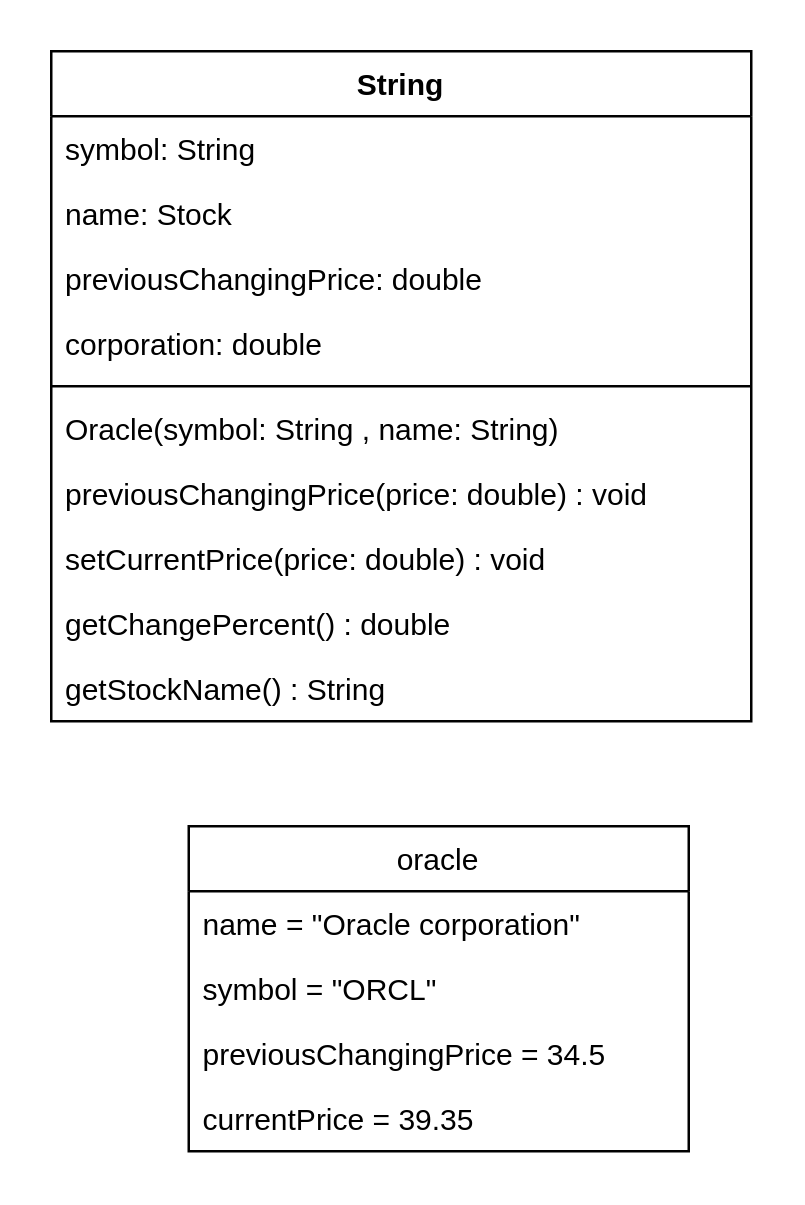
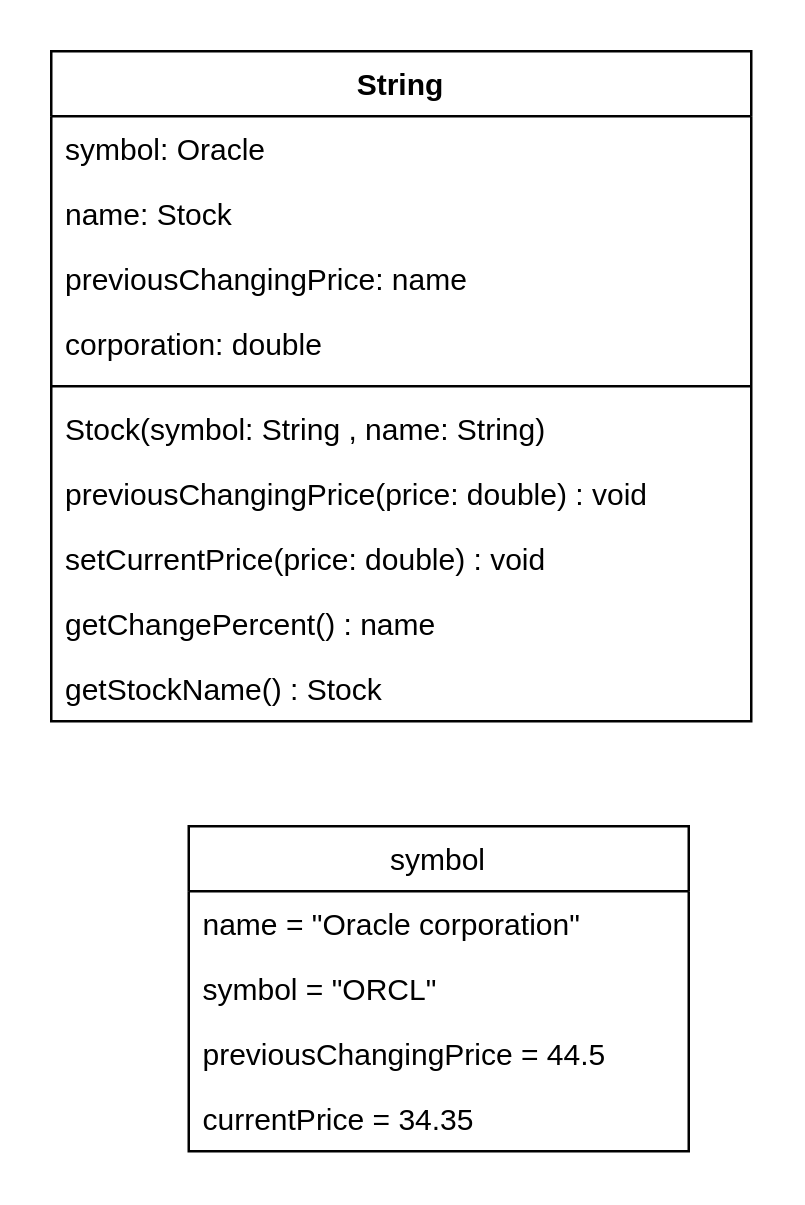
  <mxCell id="0" />
  <mxCell id="1" parent="0" />
  <mxCell id="2" value="String" style="swimlane;fontStyle=1;align=center;verticalAlign=top;childLayout=stackLayout;horizontal=1;startSize=26;horizontalStack=0;resizeParent=1;resizeParentMax=0;resizeLast=0;collapsible=1;marginBottom=0;" parent="1" vertex="1"><mxGeometry x="20" y="20" width="280" height="268" as="geometry" /></mxCell>
- <mxCell id="3" value="symbol: String&#10;" style="text;strokeColor=none;fillColor=none;align=left;verticalAlign=top;spacingLeft=4;spacingRight=4;overflow=hidden;rotatable=0;points=[[0,0.5],[1,0.5]];portConstraint=eastwest;" parent="2" vertex="1"><mxGeometry y="26" width="280" height="26" as="geometry" /></mxCell>
+ <mxCell id="3" value="symbol: Oracle&#10;" style="text;strokeColor=none;fillColor=none;align=left;verticalAlign=top;spacingLeft=4;spacingRight=4;overflow=hidden;rotatable=0;points=[[0,0.5],[1,0.5]];portConstraint=eastwest;" parent="2" vertex="1"><mxGeometry y="26" width="280" height="26" as="geometry" /></mxCell>
  <mxCell id="4" value="name: Stock" style="text;strokeColor=none;fillColor=none;align=left;verticalAlign=top;spacingLeft=4;spacingRight=4;overflow=hidden;rotatable=0;points=[[0,0.5],[1,0.5]];portConstraint=eastwest;" parent="2" vertex="1"><mxGeometry y="52" width="280" height="26" as="geometry" /></mxCell>
- <mxCell id="5" value="previousChangingPrice: double" style="text;strokeColor=none;fillColor=none;align=left;verticalAlign=top;spacingLeft=4;spacingRight=4;overflow=hidden;rotatable=0;points=[[0,0.5],[1,0.5]];portConstraint=eastwest;" parent="2" vertex="1"><mxGeometry y="78" width="280" height="26" as="geometry" /></mxCell>
+ <mxCell id="5" value="previousChangingPrice: name" style="text;strokeColor=none;fillColor=none;align=left;verticalAlign=top;spacingLeft=4;spacingRight=4;overflow=hidden;rotatable=0;points=[[0,0.5],[1,0.5]];portConstraint=eastwest;" parent="2" vertex="1"><mxGeometry y="78" width="280" height="26" as="geometry" /></mxCell>
  <mxCell id="6" value="corporation: double" style="text;strokeColor=none;fillColor=none;align=left;verticalAlign=top;spacingLeft=4;spacingRight=4;overflow=hidden;rotatable=0;points=[[0,0.5],[1,0.5]];portConstraint=eastwest;" parent="2" vertex="1"><mxGeometry y="104" width="280" height="26" as="geometry" /></mxCell>
  <mxCell id="7" value="" style="line;strokeWidth=1;fillColor=none;align=left;verticalAlign=middle;spacingTop=-1;spacingLeft=3;spacingRight=3;rotatable=0;labelPosition=right;points=[];portConstraint=eastwest;" parent="2" vertex="1"><mxGeometry y="130" width="280" height="8" as="geometry" /></mxCell>
- <mxCell id="8" value="Oracle(symbol: String , name: String)" style="text;strokeColor=none;fillColor=none;align=left;verticalAlign=top;spacingLeft=4;spacingRight=4;overflow=hidden;rotatable=0;points=[[0,0.5],[1,0.5]];portConstraint=eastwest;" parent="2" vertex="1"><mxGeometry y="138" width="280" height="26" as="geometry" /></mxCell>
+ <mxCell id="8" value="Stock(symbol: String , name: String)" style="text;strokeColor=none;fillColor=none;align=left;verticalAlign=top;spacingLeft=4;spacingRight=4;overflow=hidden;rotatable=0;points=[[0,0.5],[1,0.5]];portConstraint=eastwest;" parent="2" vertex="1"><mxGeometry y="138" width="280" height="26" as="geometry" /></mxCell>
  <mxCell id="9" value="previousChangingPrice(price: double) : void" style="text;strokeColor=none;fillColor=none;align=left;verticalAlign=top;spacingLeft=4;spacingRight=4;overflow=hidden;rotatable=0;points=[[0,0.5],[1,0.5]];portConstraint=eastwest;" parent="2" vertex="1"><mxGeometry y="164" width="280" height="26" as="geometry" /></mxCell>
  <mxCell id="10" value="setCurrentPrice(price: double) : void" style="text;strokeColor=none;fillColor=none;align=left;verticalAlign=top;spacingLeft=4;spacingRight=4;overflow=hidden;rotatable=0;points=[[0,0.5],[1,0.5]];portConstraint=eastwest;" parent="2" vertex="1"><mxGeometry y="190" width="280" height="26" as="geometry" /></mxCell>
- <mxCell id="11" value="getChangePercent() : double" style="text;strokeColor=none;fillColor=none;align=left;verticalAlign=top;spacingLeft=4;spacingRight=4;overflow=hidden;rotatable=0;points=[[0,0.5],[1,0.5]];portConstraint=eastwest;" parent="2" vertex="1"><mxGeometry y="216" width="280" height="26" as="geometry" /></mxCell>
- <mxCell id="12" value="getStockName() : String" style="text;strokeColor=none;fillColor=none;align=left;verticalAlign=top;spacingLeft=4;spacingRight=4;overflow=hidden;rotatable=0;points=[[0,0.5],[1,0.5]];portConstraint=eastwest;" vertex="1" parent="2"><mxGeometry y="242" width="280" height="26" as="geometry" /></mxCell>
- <mxCell id="13" value="oracle" style="swimlane;fontStyle=0;childLayout=stackLayout;horizontal=1;startSize=26;fillColor=none;horizontalStack=0;resizeParent=1;resizeParentMax=0;resizeLast=0;collapsible=1;marginBottom=0;" parent="1" vertex="1"><mxGeometry x="75" y="330" width="200" height="130" as="geometry" /></mxCell>
+ <mxCell id="11" value="getChangePercent() : name" style="text;strokeColor=none;fillColor=none;align=left;verticalAlign=top;spacingLeft=4;spacingRight=4;overflow=hidden;rotatable=0;points=[[0,0.5],[1,0.5]];portConstraint=eastwest;" parent="2" vertex="1"><mxGeometry y="216" width="280" height="26" as="geometry" /></mxCell>
+ <mxCell id="12" value="getStockName() : Stock" style="text;strokeColor=none;fillColor=none;align=left;verticalAlign=top;spacingLeft=4;spacingRight=4;overflow=hidden;rotatable=0;points=[[0,0.5],[1,0.5]];portConstraint=eastwest;" vertex="1" parent="2"><mxGeometry y="242" width="280" height="26" as="geometry" /></mxCell>
+ <mxCell id="13" value="symbol" style="swimlane;fontStyle=0;childLayout=stackLayout;horizontal=1;startSize=26;fillColor=none;horizontalStack=0;resizeParent=1;resizeParentMax=0;resizeLast=0;collapsible=1;marginBottom=0;" parent="1" vertex="1"><mxGeometry x="75" y="330" width="200" height="130" as="geometry" /></mxCell>
  <mxCell id="14" value="name = &quot;Oracle corporation&quot;" style="text;strokeColor=none;fillColor=none;align=left;verticalAlign=top;spacingLeft=4;spacingRight=4;overflow=hidden;rotatable=0;points=[[0,0.5],[1,0.5]];portConstraint=eastwest;" parent="13" vertex="1"><mxGeometry y="26" width="200" height="26" as="geometry" /></mxCell>
  <mxCell id="15" value="symbol = &quot;ORCL&quot;" style="text;strokeColor=none;fillColor=none;align=left;verticalAlign=top;spacingLeft=4;spacingRight=4;overflow=hidden;rotatable=0;points=[[0,0.5],[1,0.5]];portConstraint=eastwest;" parent="13" vertex="1"><mxGeometry y="52" width="200" height="26" as="geometry" /></mxCell>
- <mxCell id="16" value="previousChangingPrice = 34.5" style="text;strokeColor=none;fillColor=none;align=left;verticalAlign=top;spacingLeft=4;spacingRight=4;overflow=hidden;rotatable=0;points=[[0,0.5],[1,0.5]];portConstraint=eastwest;" vertex="1" parent="13"><mxGeometry y="78" width="200" height="26" as="geometry" /></mxCell>
- <mxCell id="17" value="currentPrice = 39.35&#10;" style="text;strokeColor=none;fillColor=none;align=left;verticalAlign=top;spacingLeft=4;spacingRight=4;overflow=hidden;rotatable=0;points=[[0,0.5],[1,0.5]];portConstraint=eastwest;" vertex="1" parent="13"><mxGeometry y="104" width="200" height="26" as="geometry" /></mxCell>
+ <mxCell id="16" value="previousChangingPrice = 44.5" style="text;strokeColor=none;fillColor=none;align=left;verticalAlign=top;spacingLeft=4;spacingRight=4;overflow=hidden;rotatable=0;points=[[0,0.5],[1,0.5]];portConstraint=eastwest;" vertex="1" parent="13"><mxGeometry y="78" width="200" height="26" as="geometry" /></mxCell>
+ <mxCell id="17" value="currentPrice = 34.35&#10;" style="text;strokeColor=none;fillColor=none;align=left;verticalAlign=top;spacingLeft=4;spacingRight=4;overflow=hidden;rotatable=0;points=[[0,0.5],[1,0.5]];portConstraint=eastwest;" vertex="1" parent="13"><mxGeometry y="104" width="200" height="26" as="geometry" /></mxCell>
